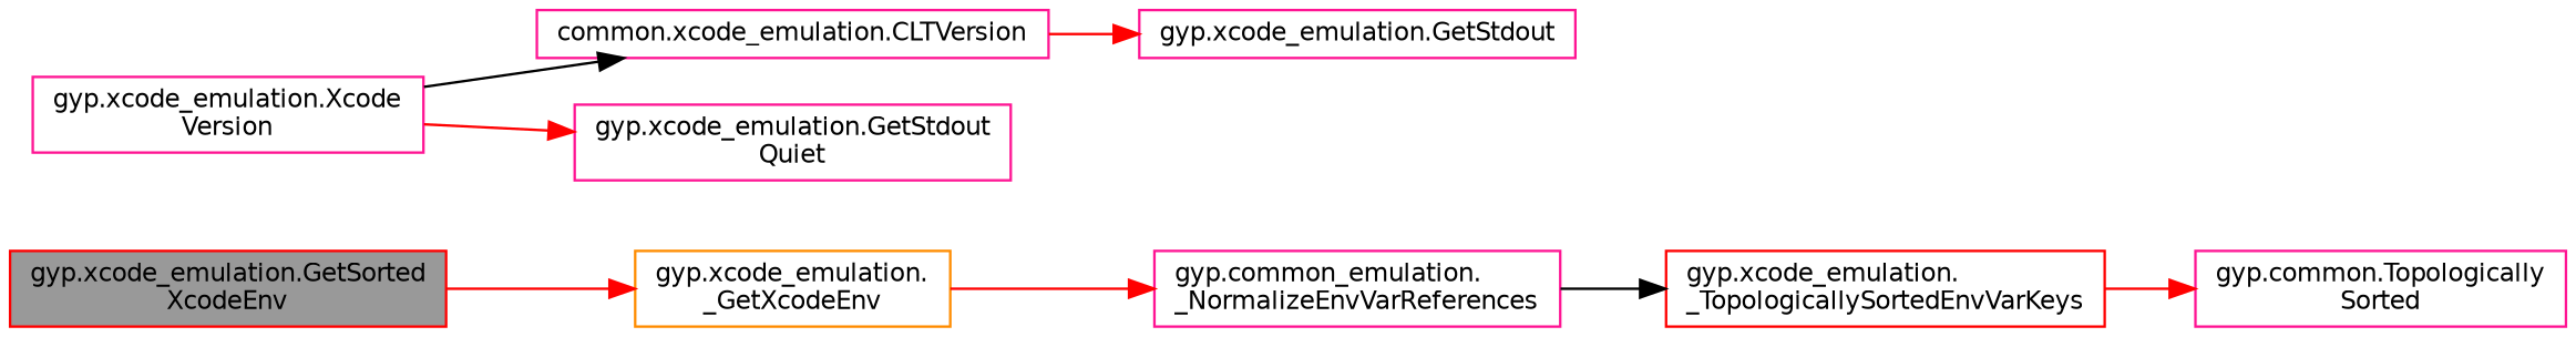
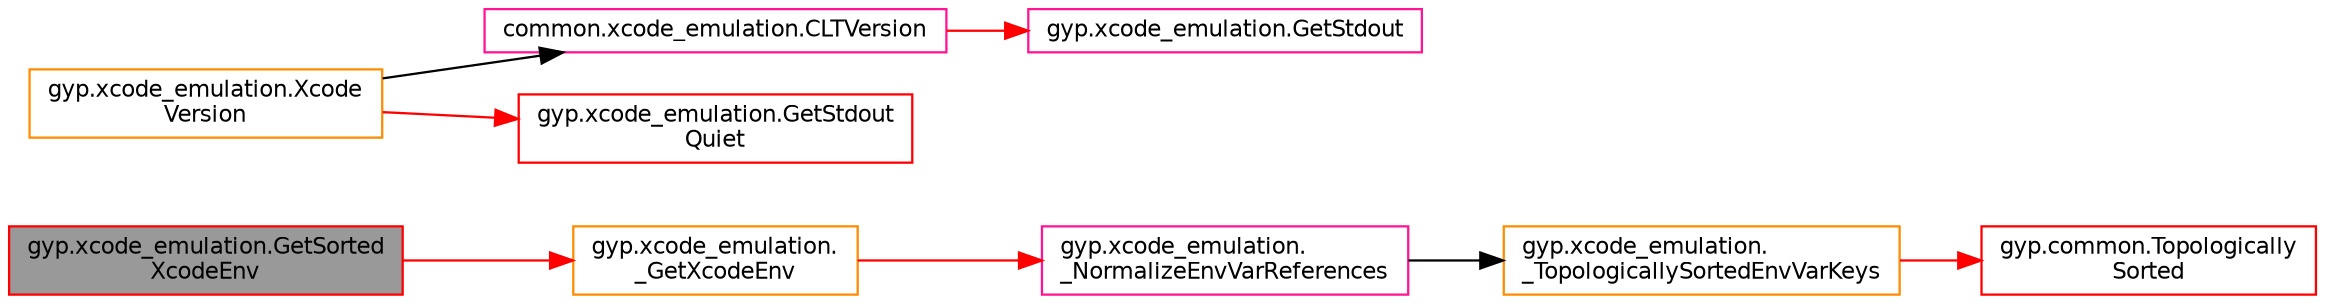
  digraph {
    rankdir=LR
    node [color=deeppink fillcolor=white fontname=Helvetica fontsize=10 shape=box style=filled]
    edge [color=red fontname=Helvetica fontsize=10 labelfontname=Helvetica labelfontsize=10 style=solid]
    n1 [color=red fillcolor=grey60 fontcolor=black height=0.2 label="gyp.xcode_emulation.GetSorted\lXcodeEnv" width=0.4]
    n2 [color=darkorange height=0.2 label="gyp.xcode_emulation.\l_GetXcodeEnv" width=0.4]
-   n3 [height=0.2 label="gyp.common_emulation.\l_NormalizeEnvVarReferences" width=0.4]
-   n4 [color=red height=0.2 label="gyp.xcode_emulation.\l_TopologicallySortedEnvVarKeys" width=0.4]
-   n5 [height=0.2 label="gyp.common.Topologically\lSorted" width=0.4]
-   n6 [height=0.2 label="gyp.xcode_emulation.Xcode\lVersion" width=0.4]
+   n3 [height=0.2 label="gyp.xcode_emulation.\l_NormalizeEnvVarReferences" width=0.4]
+   n4 [color=darkorange height=0.2 label="gyp.xcode_emulation.\l_TopologicallySortedEnvVarKeys" width=0.4]
+   n5 [color=red height=0.2 label="gyp.common.Topologically\lSorted" width=0.4]
+   n6 [color=darkorange height=0.2 label="gyp.xcode_emulation.Xcode\lVersion" width=0.4]
    n7 [height=0.2 label="common.xcode_emulation.CLTVersion" width=0.4]
-   n8 [height=0.2 label="gyp.xcode_emulation.GetStdout\lQuiet" width=0.4]
+   n8 [color=red height=0.2 label="gyp.xcode_emulation.GetStdout\lQuiet" width=0.4]
    n9 [height=0.2 label="gyp.xcode_emulation.GetStdout" width=0.4]
    n1 -> n2
    n2 -> n3
    n3 -> n4 [color=black]
    n4 -> n5
    n6 -> n7 [color=black]
    n6 -> n8
    n7 -> n9
  }
